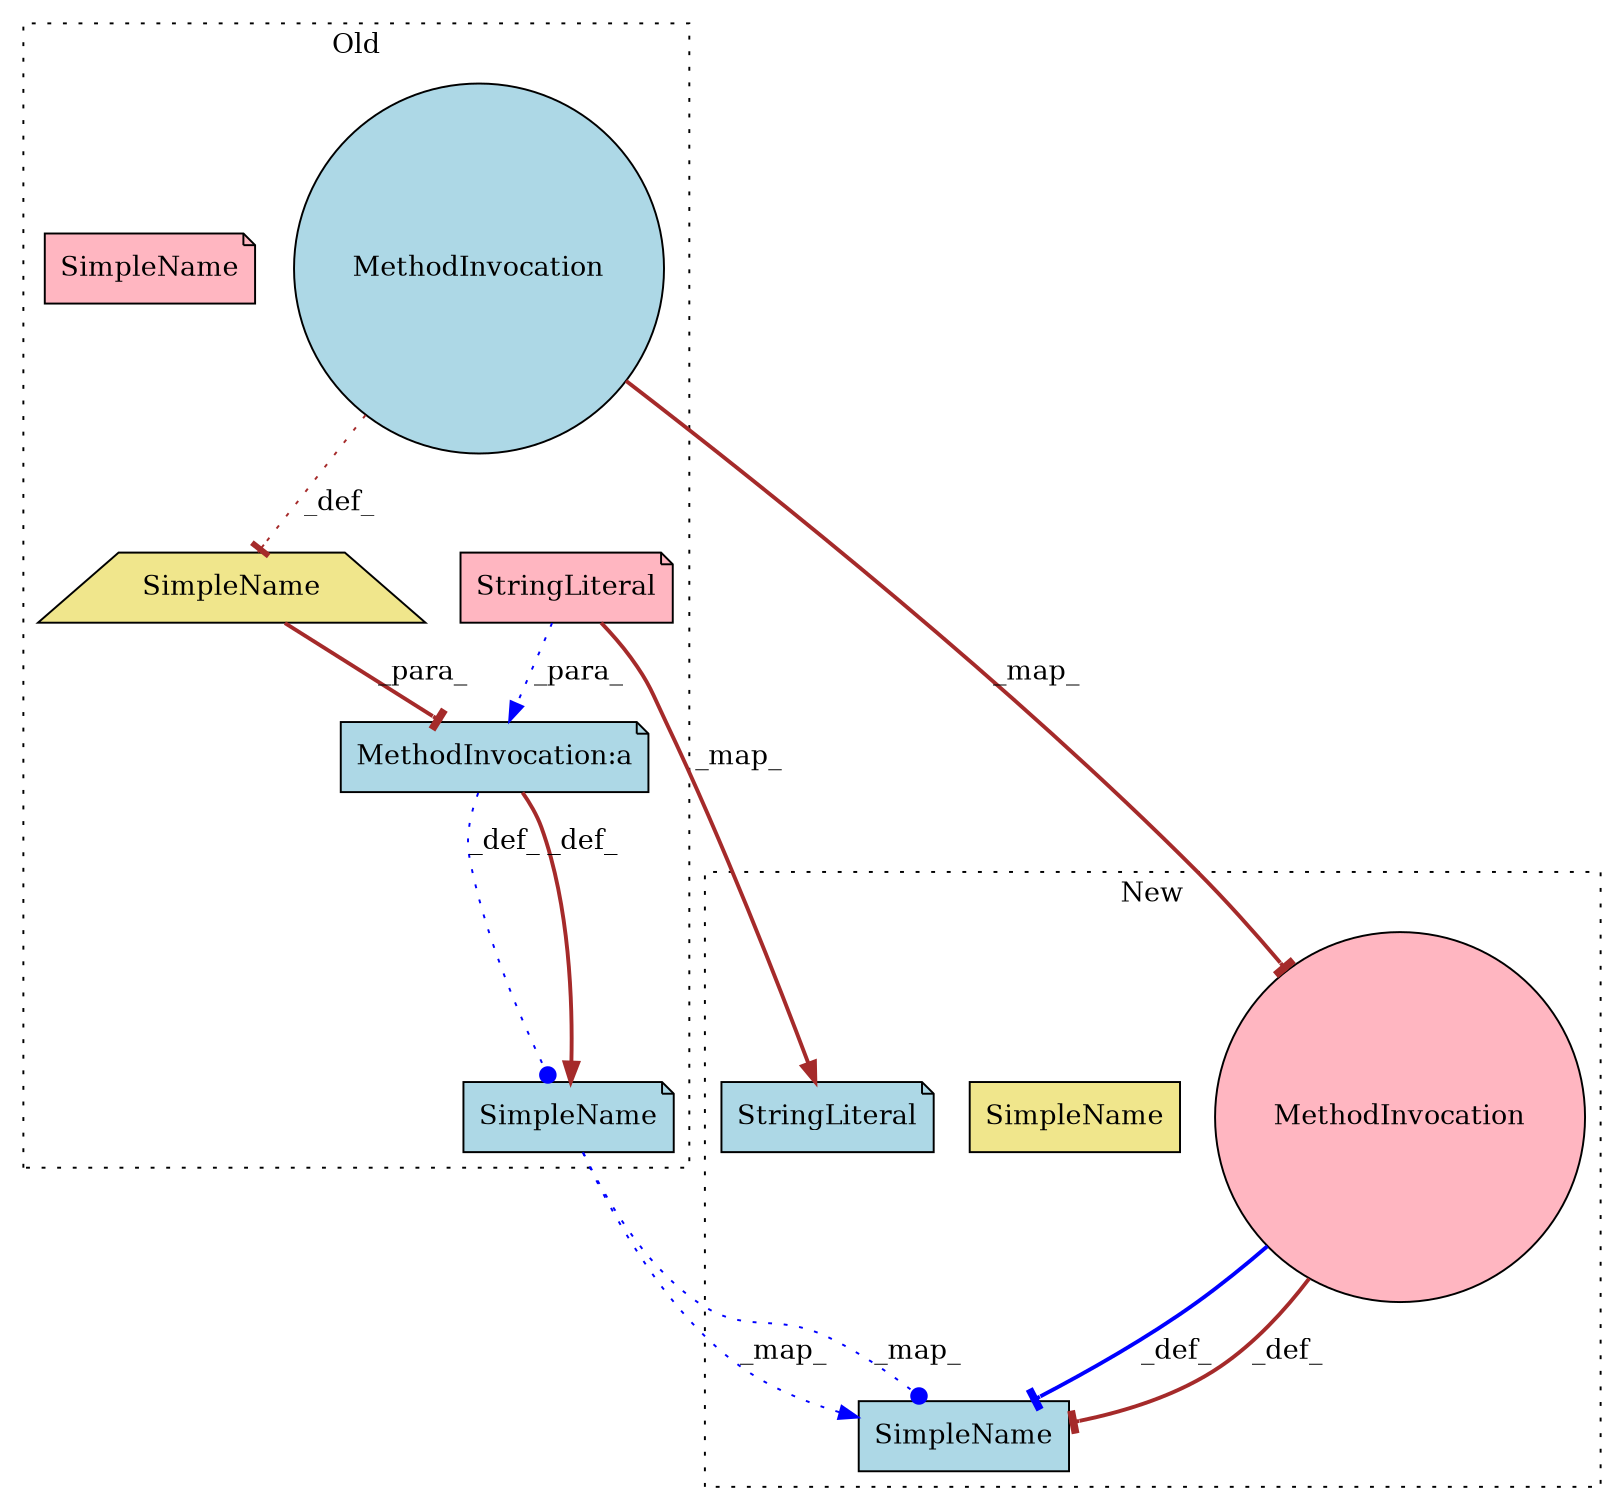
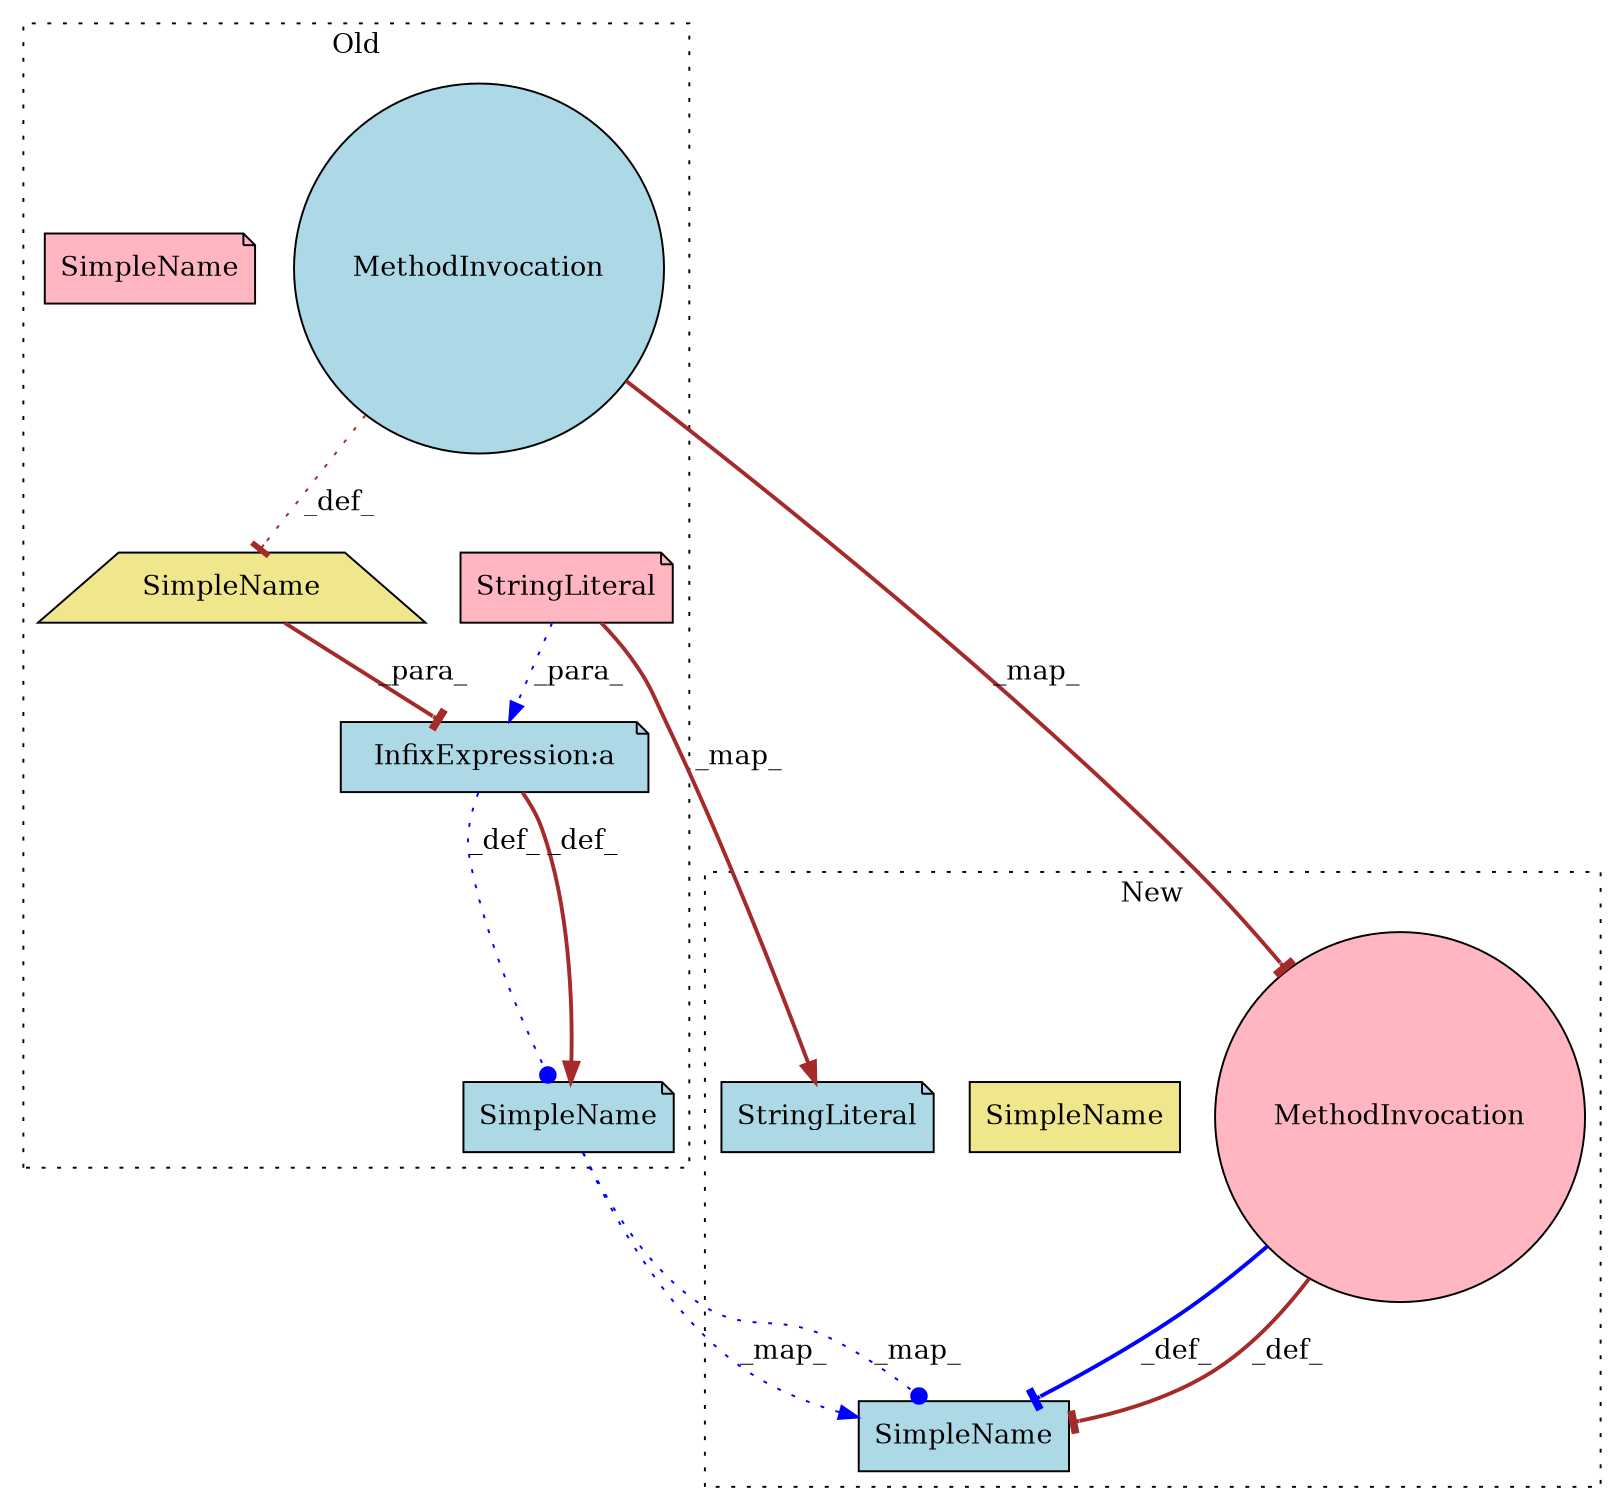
  digraph {
    node [a=42 l=14 s=4267 shape=note style=filled fillcolor=lightblue]
    edge [color=brown style=bold arrowhead=tee]
    n1 [a=32 l="5,1" label=MethodInvocation s="4349,4364" shape=circle]
    n2 [label=SimpleName]
    n3 [label=SimpleName fillcolor=lightpink]
    n4 [label=SimpleName shape=trapezium fillcolor=khaki l="" s=""]
    n5 [a=45 l=25 label=StringLiteral s=4308 fillcolor=lightpink]
-   n6 [a=27 l=3 label="MethodInvocation:a" s=4333]
+   n6 [a=27 l=3 label="InfixExpression:a" s=4333]
    n7 [a=32 l="5,1" label=MethodInvocation s="4346,4361" shape=circle fillcolor=lightpink]
    n8 [label=SimpleName shape=box fillcolor=khaki]
    n9 [label=SimpleName shape=box]
    n10 [a=45 l=24 label=StringLiteral s=4308]
    subgraph cluster_1 {
      label=Old
      style=dotted
      n1
      n2
      n3
      n4
      n5
      n6
    }
    subgraph cluster_2 {
      label=New
      style=dotted
      n7
      n8
      n9
      n10
    }
    n1 -> n4 [label=_def_ style=dotted]
    n1 -> n7 [label=_map_]
    n2 -> n9 [label=_map_ color=blue style=dotted arrowhead=normal]
    n2 -> n9 [label=_map_ color=blue style=dotted arrowhead=dot]
    n4 -> n6 [label=_para_]
    n5 -> n6 [label=_para_ color=blue style=dotted arrowhead=normal]
    n5 -> n10 [label=_map_ arrowhead=normal]
    n6 -> n2 [label=_def_ color=blue style=dotted arrowhead=dot]
    n6 -> n2 [label=_def_ arrowhead=normal]
    n7 -> n9 [label=_def_ color=blue]
    n7 -> n9 [label=_def_]
  }
